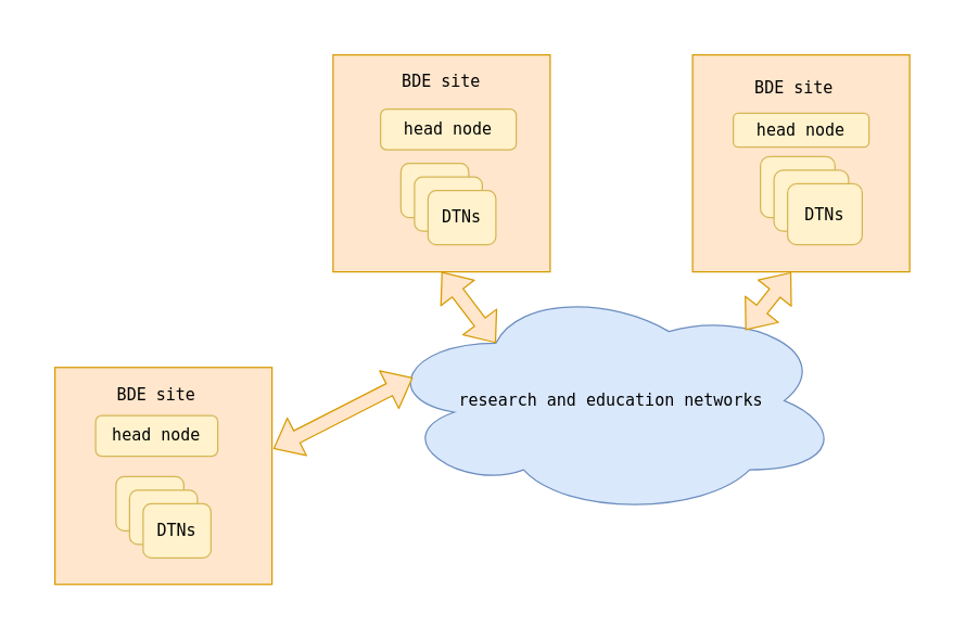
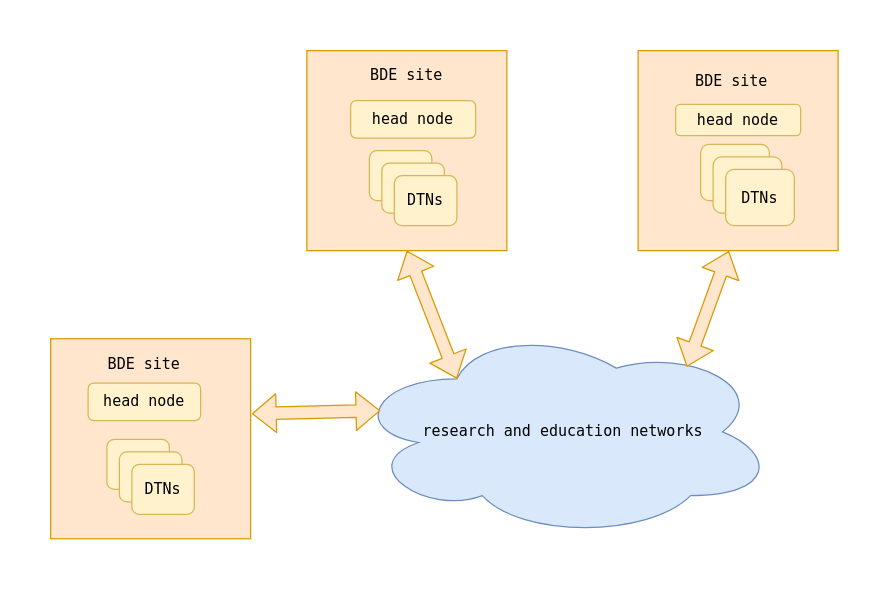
  <mxCell id="0" />
  <mxCell id="1" parent="0" />
  <mxCell id="2" value="" style="rounded=0;whiteSpace=wrap;html=1;gradientColor=#ffffff;strokeColor=none;" parent="1" vertex="1"><mxGeometry x="20" y="20" width="670" height="430" as="geometry" /></mxCell>
  <mxCell id="3" value="" style="rounded=0;whiteSpace=wrap;html=1;fillColor=#ffe6cc;strokeColor=#d79b00;" parent="1" vertex="1"><mxGeometry x="245" y="40" width="160" height="160" as="geometry" /></mxCell>
- <mxCell id="4" value="&lt;pre&gt;research and education networks&lt;/pre&gt;" style="ellipse;shape=cloud;whiteSpace=wrap;html=1;fillColor=#dae8fc;strokeColor=#6c8ebf;" parent="1" vertex="1"><mxGeometry x="280" y="210" width="340" height="170" as="geometry" /></mxCell>
+ <mxCell id="4" value="&lt;pre&gt;research and education networks&lt;/pre&gt;" style="ellipse;shape=cloud;whiteSpace=wrap;html=1;fillColor=#dae8fc;strokeColor=#6c8ebf;" parent="1" vertex="1"><mxGeometry x="280" y="260" width="340" height="170" as="geometry" /></mxCell>
  <mxCell id="5" value="&lt;pre&gt;BDE site&lt;br&gt;&lt;/pre&gt;" style="text;html=1;strokeColor=none;fillColor=none;align=center;verticalAlign=middle;whiteSpace=wrap;rounded=0;" parent="1" vertex="1"><mxGeometry x="280" y="50" width="90" height="20" as="geometry" /></mxCell>
  <mxCell id="6" value="&lt;pre&gt;head node&lt;/pre&gt;" style="rounded=1;whiteSpace=wrap;html=1;fillColor=#fff2cc;strokeColor=#d6b656;" parent="1" vertex="1"><mxGeometry x="280" y="80" width="100" height="30" as="geometry" /></mxCell>
  <mxCell id="7" value="" style="rounded=0;whiteSpace=wrap;html=1;fillColor=#ffe6cc;strokeColor=#d79b00;arcSize=0;" parent="1" vertex="1"><mxGeometry x="510" y="40" width="160" height="160" as="geometry" /></mxCell>
  <mxCell id="8" value="&lt;div align=&quot;center&quot;&gt;&lt;pre&gt;head node&lt;/pre&gt;&lt;/div&gt;" style="rounded=1;whiteSpace=wrap;html=1;fillColor=#fff2cc;strokeColor=#d6b656;align=center;" parent="1" vertex="1"><mxGeometry x="540" y="83" width="100" height="25" as="geometry" /></mxCell>
  <mxCell id="9" value="&lt;pre&gt;BDE site&lt;/pre&gt;" style="text;html=1;strokeColor=none;fillColor=none;align=center;verticalAlign=middle;whiteSpace=wrap;rounded=0;" parent="1" vertex="1"><mxGeometry x="540" y="55" width="90" height="20" as="geometry" /></mxCell>
  <mxCell id="10" value="" style="rounded=0;whiteSpace=wrap;html=1;fillColor=#ffe6cc;strokeColor=#d79b00;" parent="1" vertex="1"><mxGeometry x="40" y="270.5" width="160" height="160" as="geometry" /></mxCell>
  <mxCell id="11" value="&lt;pre&gt;head node&lt;/pre&gt;" style="rounded=1;whiteSpace=wrap;html=1;fillColor=#fff2cc;strokeColor=#d6b656;" parent="1" vertex="1"><mxGeometry x="70" y="306" width="90" height="30" as="geometry" /></mxCell>
  <mxCell id="12" value="&lt;pre&gt;BDE site&lt;/pre&gt;" style="text;html=1;strokeColor=none;fillColor=none;align=center;verticalAlign=middle;whiteSpace=wrap;rounded=0;" parent="1" vertex="1"><mxGeometry x="70" y="281" width="90" height="20" as="geometry" /></mxCell>
  <mxCell id="13" value="&lt;pre&gt;DTNs&lt;/pre&gt;" style="rounded=1;whiteSpace=wrap;html=1;fillColor=#fff2cc;strokeColor=#d6b656;" parent="1" vertex="1"><mxGeometry x="560" y="115" width="55" height="45" as="geometry" /></mxCell>
  <mxCell id="14" value="&lt;pre&gt;DTNs&lt;/pre&gt;" style="rounded=1;whiteSpace=wrap;html=1;fillColor=#fff2cc;strokeColor=#d6b656;" parent="1" vertex="1"><mxGeometry x="295" y="120" width="50" height="40" as="geometry" /></mxCell>
  <mxCell id="15" value="" style="shape=flexArrow;endArrow=classic;startArrow=classic;html=1;strokeColor=#d79b00;entryX=0.07;entryY=0.4;entryDx=0;entryDy=0;entryPerimeter=0;exitX=1.006;exitY=0.375;exitDx=0;exitDy=0;exitPerimeter=0;fillColor=#ffe6cc;" parent="1" source="10" target="4" edge="1"><mxGeometry width="50" height="50" relative="1" as="geometry"><mxPoint x="-30" y="690" as="sourcePoint" /><mxPoint x="20" y="640" as="targetPoint" /></mxGeometry></mxCell>
  <mxCell id="16" value="" style="shape=flexArrow;endArrow=classic;startArrow=classic;html=1;strokeColor=#d79b00;entryX=0.454;entryY=1.002;entryDx=0;entryDy=0;entryPerimeter=0;exitX=0.791;exitY=0.194;exitDx=0;exitDy=0;exitPerimeter=0;fillColor=#ffe6cc;" parent="1" source="4" target="7" edge="1"><mxGeometry width="50" height="50" relative="1" as="geometry"><mxPoint x="-30" y="690" as="sourcePoint" /><mxPoint x="20" y="640" as="targetPoint" /></mxGeometry></mxCell>
  <mxCell id="17" value="" style="shape=flexArrow;endArrow=classic;startArrow=classic;html=1;strokeColor=#d79b00;entryX=0.5;entryY=1;entryDx=0;entryDy=0;exitX=0.25;exitY=0.25;exitDx=0;exitDy=0;exitPerimeter=0;fillColor=#ffe6cc;" parent="1" source="4" target="3" edge="1"><mxGeometry width="50" height="50" relative="1" as="geometry"><mxPoint x="-30" y="690" as="sourcePoint" /><mxPoint x="20" y="640" as="targetPoint" /></mxGeometry></mxCell>
  <mxCell id="18" value="&lt;pre&gt;DTNs&lt;/pre&gt;" style="rounded=1;whiteSpace=wrap;html=1;fillColor=#fff2cc;strokeColor=#d6b656;" vertex="1" parent="1"><mxGeometry x="570" y="125" width="55" height="45" as="geometry" /></mxCell>
  <mxCell id="19" value="&lt;pre&gt;DTNs&lt;/pre&gt;" style="rounded=1;whiteSpace=wrap;html=1;fillColor=#fff2cc;strokeColor=#d6b656;" vertex="1" parent="1"><mxGeometry x="580" y="135" width="55" height="45" as="geometry" /></mxCell>
  <mxCell id="20" value="&lt;pre&gt;DTNs&lt;/pre&gt;" style="rounded=1;whiteSpace=wrap;html=1;fillColor=#fff2cc;strokeColor=#d6b656;" vertex="1" parent="1"><mxGeometry x="305" y="130" width="50" height="40" as="geometry" /></mxCell>
  <mxCell id="21" value="&lt;pre&gt;DTNs&lt;/pre&gt;" style="rounded=1;whiteSpace=wrap;html=1;fillColor=#fff2cc;strokeColor=#d6b656;" vertex="1" parent="1"><mxGeometry x="315" y="140" width="50" height="40" as="geometry" /></mxCell>
  <mxCell id="22" value="&lt;pre&gt;DTNs&lt;/pre&gt;" style="rounded=1;whiteSpace=wrap;html=1;fillColor=#fff2cc;strokeColor=#d6b656;" vertex="1" parent="1"><mxGeometry x="85" y="351" width="50" height="40" as="geometry" /></mxCell>
  <mxCell id="23" value="&lt;pre&gt;DTNs&lt;/pre&gt;" style="rounded=1;whiteSpace=wrap;html=1;fillColor=#fff2cc;strokeColor=#d6b656;" vertex="1" parent="1"><mxGeometry x="95" y="361" width="50" height="40" as="geometry" /></mxCell>
  <mxCell id="24" value="&lt;pre&gt;DTNs&lt;/pre&gt;" style="rounded=1;whiteSpace=wrap;html=1;fillColor=#fff2cc;strokeColor=#d6b656;" vertex="1" parent="1"><mxGeometry x="105" y="371" width="50" height="40" as="geometry" /></mxCell>
